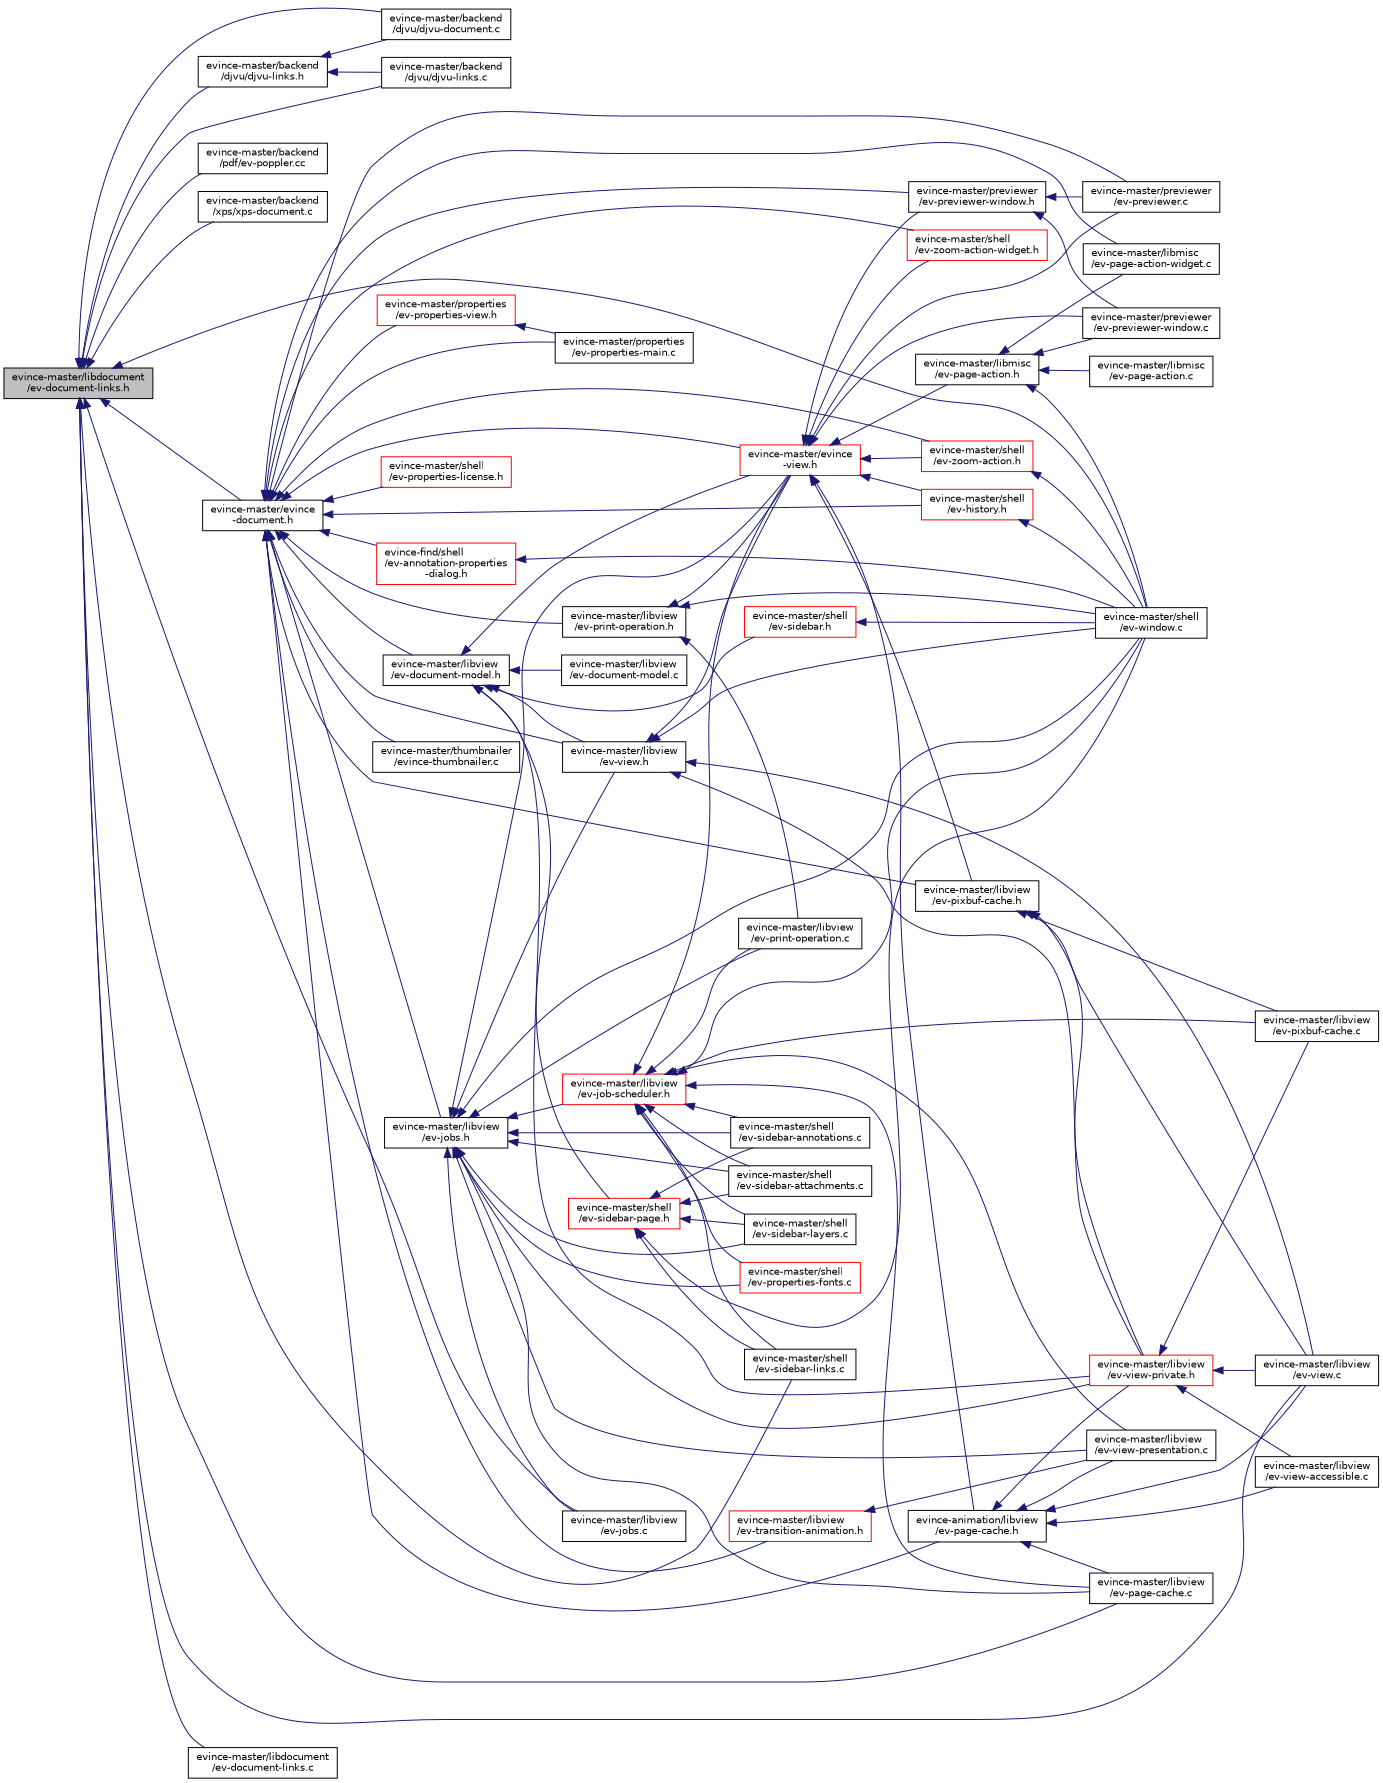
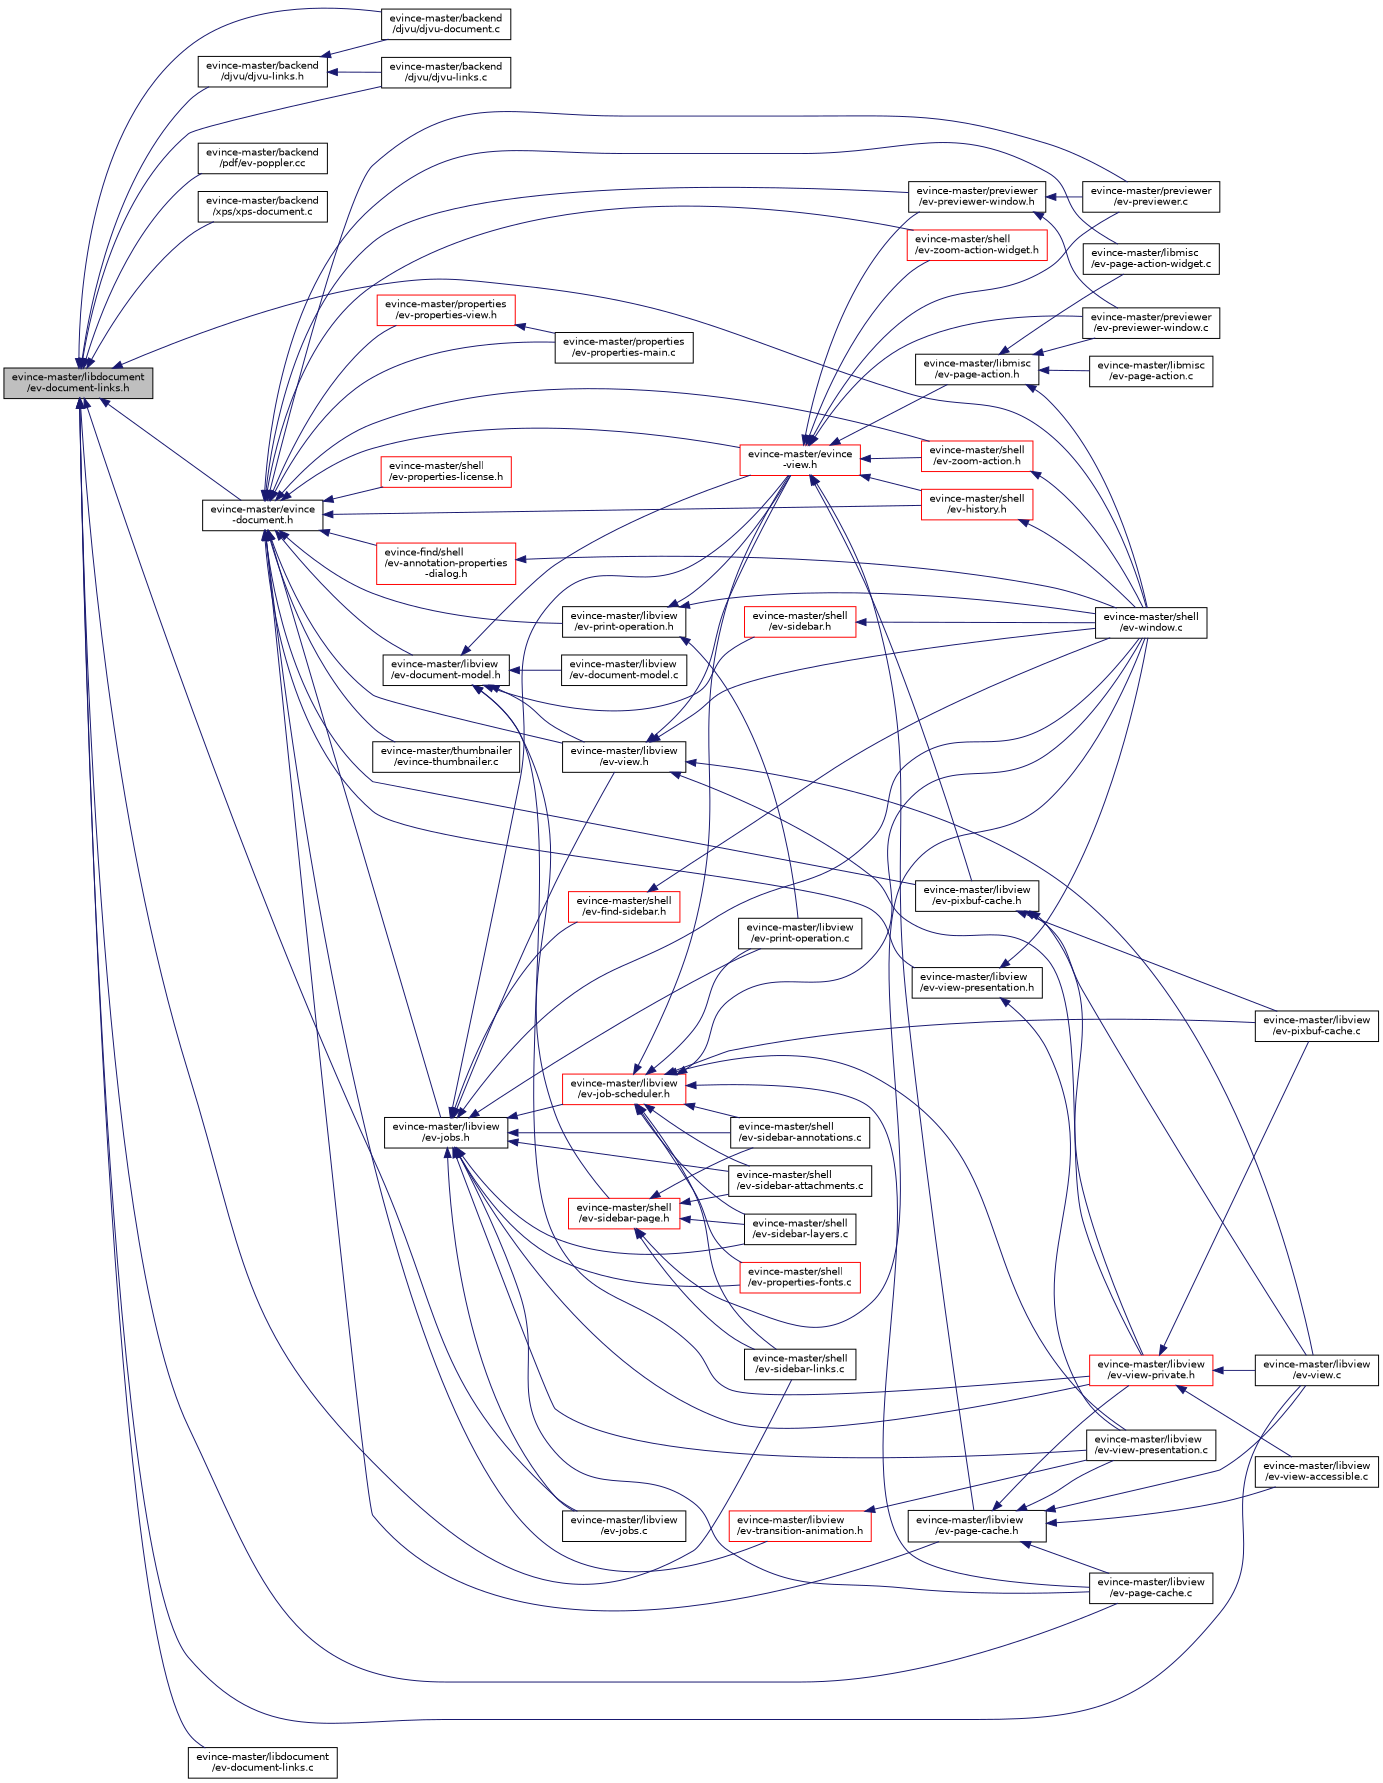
  digraph {
    rankdir=LR
    node [color=black fillcolor=white fontname=Helvetica fontsize=10 shape=record style=filled]
    edge [color=midnightblue dir=back fontname=Helvetica fontsize=10 labelfontname=Helvetica labelfontsize=10 style=solid]
    n1 [fillcolor=grey75 fontcolor=black height=0.2 label="evince-master/libdocument\l/ev-document-links.h" width=0.4]
    n2 [height=0.2 label="evince-master/backend\l/djvu/djvu-links.h" width=0.4]
    n3 [height=0.2 label="evince-master/backend\l/djvu/djvu-document.c" width=0.4]
    n4 [height=0.2 label="evince-master/backend\l/djvu/djvu-links.c" width=0.4]
    n5 [height=0.2 label="evince-master/backend\l/pdf/ev-poppler.cc" width=0.4]
    n6 [height=0.2 label="evince-master/backend\l/xps/xps-document.c" width=0.4]
    n7 [height=0.2 label="evince-master/evince\l-document.h" width=0.4]
    n8 [height=0.2 label="evince-master/shell\l/ev-window.c" width=0.4]
    n9 [height=0.2 label="evince-master/libview\l/ev-view.c" width=0.4]
    n10 [height=0.2 label="evince-master/libview\l/ev-page-cache.c" width=0.4]
    n11 [height=0.2 label="evince-master/shell\l/ev-sidebar-links.c" width=0.4]
    n12 [height=0.2 label="evince-master/libview\l/ev-jobs.c" width=0.4]
    n13 [height=0.2 label="evince-master/libdocument\l/ev-document-links.c" width=0.4]
    n14 [height=0.2 label="evince-master/libmisc\l/ev-page-action-widget.c" width=0.4]
    n15 [height=0.2 label="evince-master/libview\l/ev-document-model.h" width=0.4]
    n16 [height=0.2 label="evince-master/libview\l/ev-pixbuf-cache.h" width=0.4]
-   n17 [height=0.2 label="evince-animation/libview\l/ev-page-cache.h" width=0.4]
+   n17 [height=0.2 label="evince-master/libview\l/ev-page-cache.h" width=0.4]
    n18 [height=0.2 label="evince-master/previewer\l/ev-previewer-window.h" width=0.4]
    n19 [height=0.2 label="evince-master/previewer\l/ev-previewer.c" width=0.4]
    n20 [color=red height=0.2 label="evince-master/shell\l/ev-history.h" width=0.4]
    n21 [color=red height=0.2 label="evince-master/shell\l/ev-zoom-action.h" width=0.4]
    n22 [color=red height=0.2 label="evince-master/shell\l/ev-zoom-action-widget.h" width=0.4]
    n23 [height=0.2 label="evince-master/libview\l/ev-view.h" width=0.4]
    n24 [height=0.2 label="evince-master/libview\l/ev-jobs.h" width=0.4]
    n25 [height=0.2 label="evince-master/libview\l/ev-print-operation.h" width=0.4]
    n26 [color=red height=0.2 label="evince-master/libview\l/ev-transition-animation.h" width=0.4]
+   n27 [height=0.2 label="evince-master/libview\l/ev-view-presentation.h" width=0.4]
    n28 [height=0.2 label="evince-master/properties\l/ev-properties-main.c" width=0.4]
    n29 [color=red height=0.2 label="evince-master/properties\l/ev-properties-view.h" width=0.4]
    n30 [color=red height=0.2 label="evince-find/shell\l/ev-annotation-properties\l-dialog.h" width=0.4]
    n31 [color=red height=0.2 label="evince-master/shell\l/ev-properties-license.h" width=0.4]
    n32 [height=0.2 label="evince-master/thumbnailer\l/evince-thumbnailer.c" width=0.4]
    n33 [color=red height=0.2 label="evince-master/evince\l-view.h" width=0.4]
    n34 [height=0.2 label="evince-master/libmisc\l/ev-page-action.h" width=0.4]
    n35 [height=0.2 label="evince-master/libmisc\l/ev-page-action.c" width=0.4]
    n36 [height=0.2 label="evince-master/previewer\l/ev-previewer-window.c" width=0.4]
    n37 [color=red height=0.2 label="evince-master/libview\l/ev-view-private.h" width=0.4]
    n38 [height=0.2 label="evince-master/libview\l/ev-document-model.c" width=0.4]
    n39 [color=red height=0.2 label="evince-master/shell\l/ev-sidebar-page.h" width=0.4]
    n40 [color=red height=0.2 label="evince-master/shell\l/ev-sidebar.h" width=0.4]
    n41 [height=0.2 label="evince-master/libview\l/ev-pixbuf-cache.c" width=0.4]
    n42 [height=0.2 label="evince-master/libview\l/ev-view-accessible.c" width=0.4]
    n43 [height=0.2 label="evince-master/libview\l/ev-view-presentation.c" width=0.4]
    n44 [height=0.2 label="evince-master/shell\l/ev-sidebar-annotations.c" width=0.4]
    n45 [height=0.2 label="evince-master/shell\l/ev-sidebar-attachments.c" width=0.4]
    n46 [height=0.2 label="evince-master/shell\l/ev-sidebar-layers.c" width=0.4]
    n47 [color=red height=0.2 label="evince-master/libview\l/ev-job-scheduler.h" width=0.4]
    n48 [height=0.2 label="evince-master/libview\l/ev-print-operation.c" width=0.4]
    n49 [color=red height=0.2 label="evince-master/shell\l/ev-properties-fonts.c" width=0.4]
+   n50 [color=red height=0.2 label="evince-master/shell\l/ev-find-sidebar.h" width=0.4]
    n1 -> n2
    n1 -> n3
    n1 -> n4
    n1 -> n5
    n1 -> n6
    n1 -> n7
    n1 -> n8
    n1 -> n9
    n1 -> n10
    n1 -> n11
    n1 -> n12
    n1 -> n13
    n2 -> n3
    n2 -> n4
    n7 -> n14
    n7 -> n15
    n7 -> n16
    n7 -> n17
    n7 -> n18
    n7 -> n19
    n7 -> n20
    n7 -> n21
    n7 -> n22
    n7 -> n23
    n7 -> n24
    n7 -> n25
    n7 -> n26
+   n7 -> n27
    n7 -> n28
    n7 -> n29
    n7 -> n30
    n7 -> n31
    n7 -> n32
    n7 -> n33
    n15 -> n23
    n15 -> n33
    n15 -> n37
    n15 -> n38
    n15 -> n39
    n15 -> n40
    n16 -> n9
    n16 -> n37
    n16 -> n41
    n17 -> n9
    n17 -> n10
    n17 -> n37
    n17 -> n42
    n17 -> n43
    n18 -> n19
    n18 -> n36
    n20 -> n8
    n21 -> n8
    n23 -> n8
    n23 -> n9
    n23 -> n33
    n23 -> n37
    n24 -> n8
    n24 -> n10
    n24 -> n12
    n24 -> n23
    n24 -> n33
    n24 -> n37
    n24 -> n43
    n24 -> n44
    n24 -> n45
    n24 -> n46
    n24 -> n47
    n24 -> n48
    n24 -> n49
+   n24 -> n50
    n25 -> n8
    n25 -> n33
    n25 -> n48
    n26 -> n43
+   n27 -> n8
+   n27 -> n43
    n29 -> n28
    n30 -> n8
    n33 -> n16
    n33 -> n17
    n33 -> n18
    n33 -> n19
    n33 -> n20
    n33 -> n21
    n33 -> n22
    n33 -> n34
    n33 -> n36
    n34 -> n8
    n34 -> n14
    n34 -> n35
    n34 -> n36
    n37 -> n9
    n37 -> n41
    n37 -> n42
    n39 -> n8
    n39 -> n11
    n39 -> n44
    n39 -> n45
    n39 -> n46
    n40 -> n8
    n47 -> n8
    n47 -> n10
    n47 -> n11
    n47 -> n33
    n47 -> n41
    n47 -> n43
    n47 -> n44
    n47 -> n45
    n47 -> n46
    n47 -> n48
    n47 -> n49
+   n50 -> n8
  }
